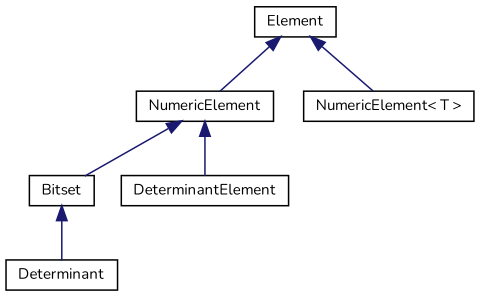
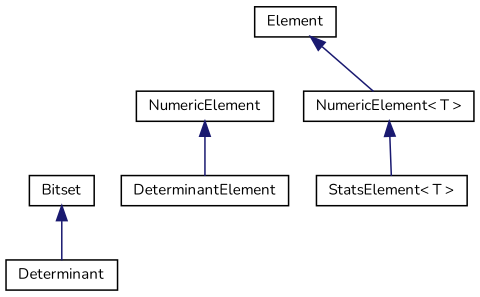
  digraph {
    fontname=Nunito
    rankdir=TB
    node [color=black fillcolor=white fontname=Nunito fontsize=10 shape=record style=filled]
    edge [color=midnightblue dir=back fontname=Nunito fontsize=10 labelfontname=Helvetica labelfontsize=10 style=solid]
    n1 [height=0.2 label=Element width=0.4]
    n2 [height=0.2 label=NumericElement width=0.4]
    n3 [height=0.2 label="NumericElement\< T \>" width=0.4]
    n4 [height=0.2 label=Bitset width=0.4]
    n5 [height=0.2 label=DeterminantElement width=0.4]
+   n6 [height=0.2 label="StatsElement\< T \>" width=0.4]
    n7 [height=0.2 label=Determinant width=0.4]
-   n1 -> n2
    n1 -> n3
-   n2 -> n4
    n2 -> n5
+   n3 -> n6
    n4 -> n7
  }
